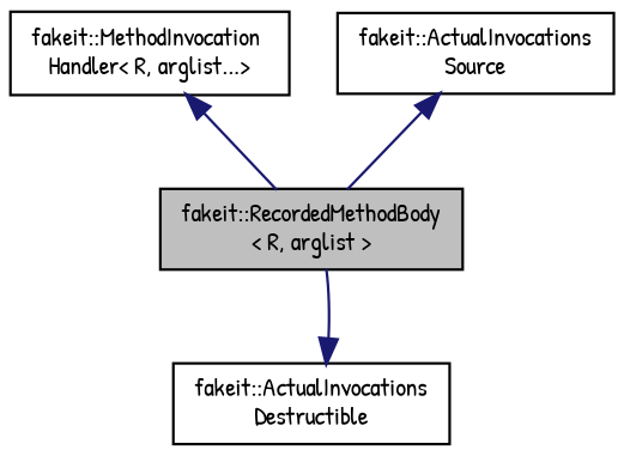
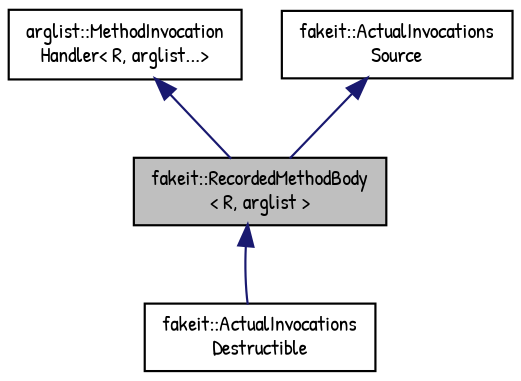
  digraph {
    fontname="Patrick Hand"
    rankdir=TB
    node [color=black fillcolor=white fontname="Patrick Hand" fontsize=10 shape=record style=filled]
    edge [color=midnightblue dir=back fontname="Patrick Hand" fontsize=10 labelfontname=Helvetica labelfontsize=10 style=solid]
    n1 [fillcolor=grey75 fontcolor=black height=0.2 label="fakeit::RecordedMethodBody\l\< R, arglist \>" width=0.4]
-   n2 [height=0.2 label="fakeit::MethodInvocation\lHandler\< R, arglist...\>" width=0.4]
+   n2 [height=0.2 label="arglist::MethodInvocation\lHandler\< R, arglist...\>" width=0.4]
    n3 [height=0.2 label="fakeit::ActualInvocations\lSource" width=0.4]
    n4 [height=0.2 label="fakeit::ActualInvocations\lDestructible" width=0.4]
    n2 -> n1
    n3 -> n1
-   n4 -> n1
+   n1 -> n4
  }
